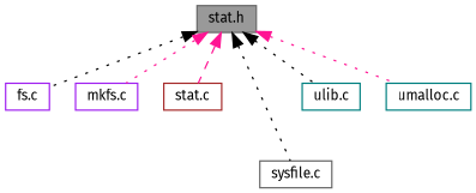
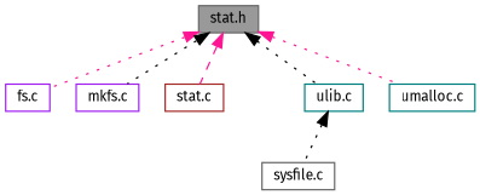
  digraph {
    fontname="Fira Sans"
    node [color=gray40 fillcolor=white fontname="Fira Sans" fontsize=10 shape=box style=filled]
    edge [color=deeppink dir=back fontname="Fira Sans" fontsize=10 labelfontname=Helvetica labelfontsize=10 style=dotted]
    n1 [fillcolor=grey60 fontcolor=black height=0.2 label="stat.h" width=0.4]
    n2 [color=purple height=0.2 label="fs.c" width=0.4]
    n3 [color=purple height=0.2 label="mkfs.c" width=0.4]
    n4 [color=brown height=0.2 label="stat.c" width=0.4]
    n5 [height=0.2 label="sysfile.c" width=0.4]
    n6 [color=teal height=0.2 label="ulib.c" width=0.4]
    n7 [color=teal height=0.2 label="umalloc.c" width=0.4]
-   n1 -> n2 [color=black]
-   n1 -> n3
+   n1 -> n2
+   n1 -> n3 [color=black]
    n1 -> n4 [style=dashed]
-   n1 -> n5 [color=black]
+   n6 -> n5 [color=black]
    n1 -> n6 [color=black]
    n1 -> n7
  }
